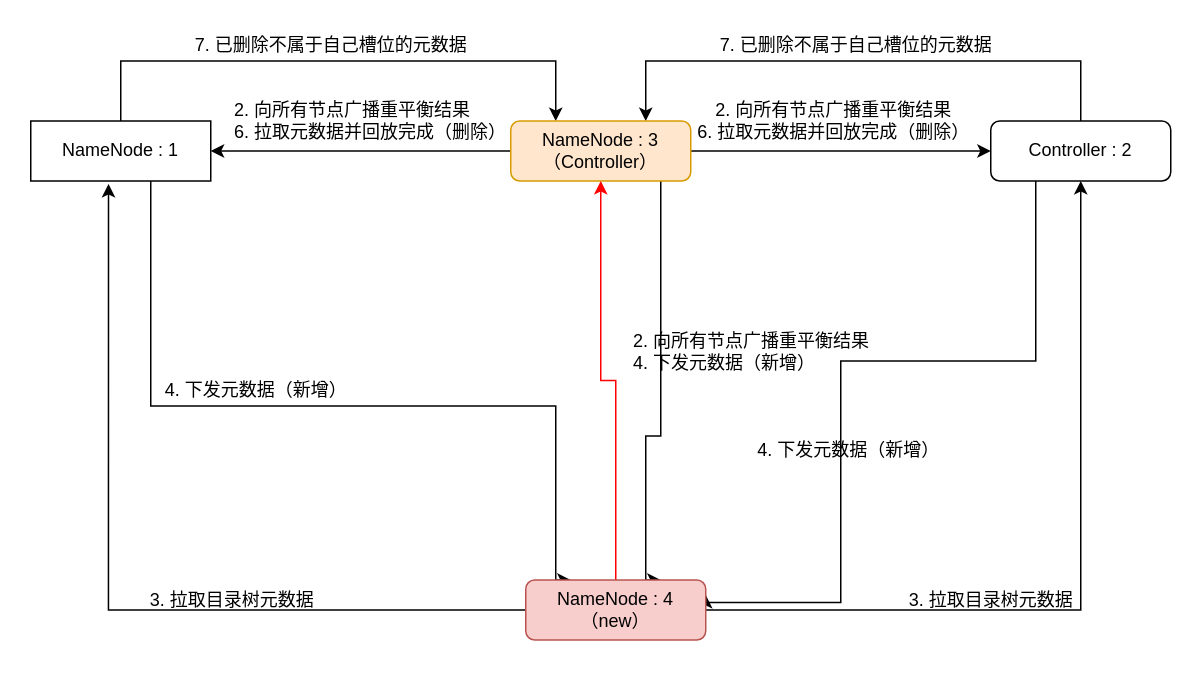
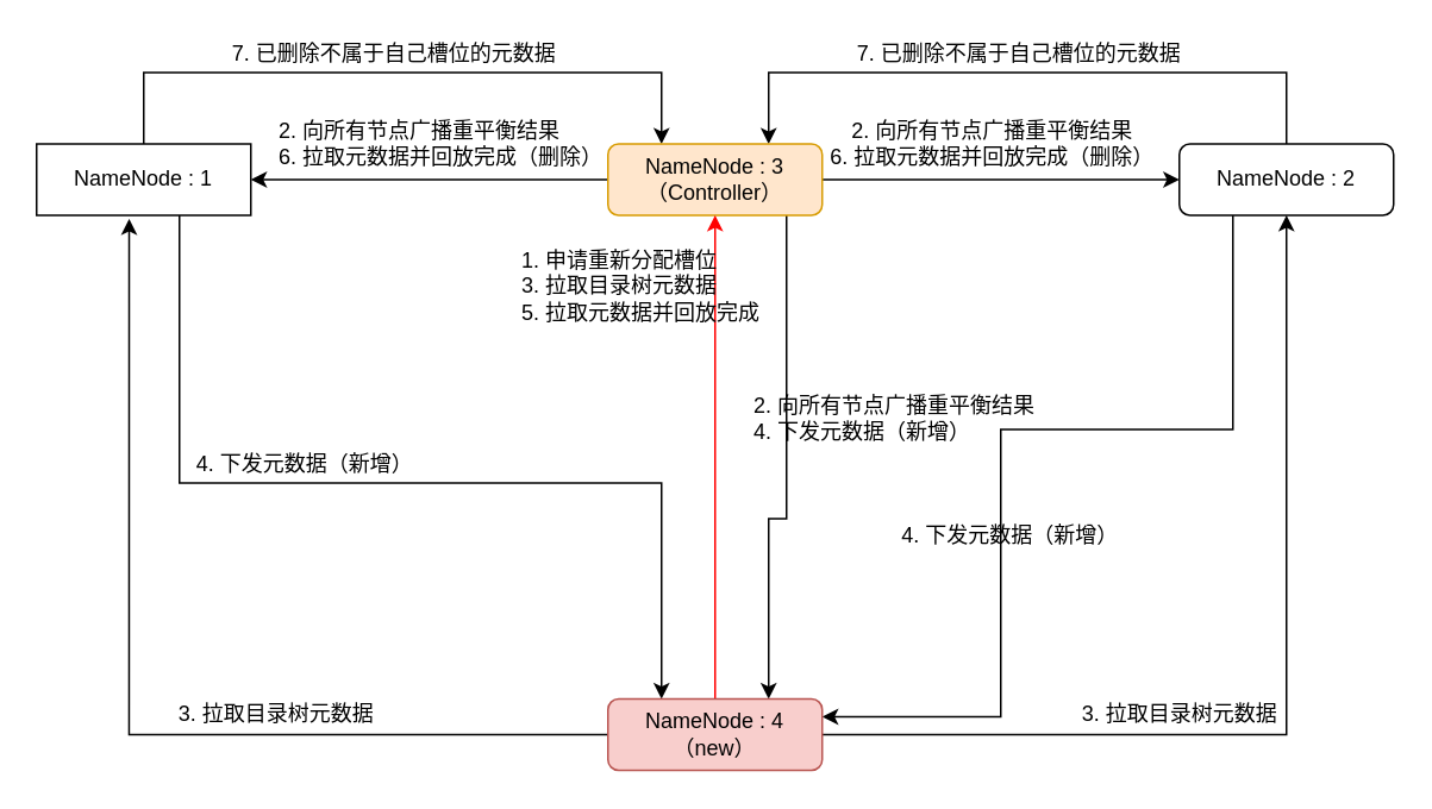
  <mxCell id="0" />
  <mxCell id="1" parent="0" />
  <mxCell id="2" style="edgeStyle=orthogonalEdgeStyle;rounded=0;orthogonalLoop=1;jettySize=auto;html=1;entryX=0.25;entryY=0;entryDx=0;entryDy=0;" edge="1" parent="1" source="4" target="15"><mxGeometry relative="1" as="geometry"><Array as="points"><mxPoint x="100" y="270" /><mxPoint x="370" y="270" /></Array></mxGeometry></mxCell>
  <mxCell id="3" style="edgeStyle=orthogonalEdgeStyle;rounded=0;orthogonalLoop=1;jettySize=auto;html=1;entryX=0.25;entryY=0;entryDx=0;entryDy=0;strokeColor=#000000;" edge="1" parent="1" source="4" target="11"><mxGeometry relative="1" as="geometry"><Array as="points"><mxPoint x="80" y="40" /><mxPoint x="370" y="40" /></Array></mxGeometry></mxCell>
  <mxCell id="4" value="NameNode : 1" style="whiteSpace=wrap;html=1;rounded=0;" vertex="1" parent="1"><mxGeometry x="20" y="80" width="120" height="40" as="geometry" /></mxCell>
  <mxCell id="5" style="edgeStyle=orthogonalEdgeStyle;rounded=0;orthogonalLoop=1;jettySize=auto;html=1;entryX=1;entryY=0.25;entryDx=0;entryDy=0;" edge="1" parent="1" source="7" target="15"><mxGeometry relative="1" as="geometry"><Array as="points"><mxPoint x="690" y="240" /><mxPoint x="560" y="240" /><mxPoint x="560" y="401" /></Array></mxGeometry></mxCell>
  <mxCell id="6" style="edgeStyle=orthogonalEdgeStyle;rounded=0;orthogonalLoop=1;jettySize=auto;html=1;entryX=0.75;entryY=0;entryDx=0;entryDy=0;strokeColor=#000000;" edge="1" parent="1" source="7" target="11"><mxGeometry relative="1" as="geometry"><Array as="points"><mxPoint x="720" y="40" /><mxPoint x="430" y="40" /></Array></mxGeometry></mxCell>
- <mxCell id="7" value="Controller : 2" style="rounded=1;whiteSpace=wrap;html=1;" vertex="1" parent="1"><mxGeometry x="660" y="80" width="120" height="40" as="geometry" /></mxCell>
+ <mxCell id="7" value="NameNode : 2" style="rounded=1;whiteSpace=wrap;html=1;" vertex="1" parent="1"><mxGeometry x="660" y="80" width="120" height="40" as="geometry" /></mxCell>
  <mxCell id="8" style="edgeStyle=orthogonalEdgeStyle;rounded=0;orthogonalLoop=1;jettySize=auto;html=1;entryX=1;entryY=0.5;entryDx=0;entryDy=0;" edge="1" parent="1" source="11" target="4"><mxGeometry relative="1" as="geometry" /></mxCell>
  <mxCell id="9" style="edgeStyle=orthogonalEdgeStyle;rounded=0;orthogonalLoop=1;jettySize=auto;html=1;entryX=0;entryY=0.5;entryDx=0;entryDy=0;" edge="1" parent="1" source="11" target="7"><mxGeometry relative="1" as="geometry" /></mxCell>
  <mxCell id="10" style="edgeStyle=orthogonalEdgeStyle;rounded=0;orthogonalLoop=1;jettySize=auto;html=1;entryX=0.75;entryY=0;entryDx=0;entryDy=0;" edge="1" parent="1" source="11" target="15"><mxGeometry relative="1" as="geometry"><Array as="points"><mxPoint x="440" y="290" /><mxPoint x="430" y="290" /></Array></mxGeometry></mxCell>
  <mxCell id="11" value="NameNode : 3&lt;br&gt;（Controller）" style="rounded=1;whiteSpace=wrap;html=1;fillColor=#ffe6cc;strokeColor=#d79b00;" vertex="1" parent="1"><mxGeometry x="340" y="80" width="120" height="40" as="geometry" /></mxCell>
  <mxCell id="12" style="edgeStyle=orthogonalEdgeStyle;rounded=0;orthogonalLoop=1;jettySize=auto;html=1;entryX=0.5;entryY=1;entryDx=0;entryDy=0;strokeColor=#FF0000;" edge="1" parent="1" source="15" target="11"><mxGeometry relative="1" as="geometry"><mxPoint x="340" y="150" as="targetPoint" /></mxGeometry></mxCell>
  <mxCell id="13" style="edgeStyle=orthogonalEdgeStyle;rounded=0;orthogonalLoop=1;jettySize=auto;html=1;entryX=0.432;entryY=1.05;entryDx=0;entryDy=0;entryPerimeter=0;" edge="1" parent="1" source="15" target="4"><mxGeometry relative="1" as="geometry" /></mxCell>
  <mxCell id="14" style="edgeStyle=orthogonalEdgeStyle;rounded=0;orthogonalLoop=1;jettySize=auto;html=1;" edge="1" parent="1" source="15" target="7"><mxGeometry relative="1" as="geometry" /></mxCell>
- <mxCell id="15" value="NameNode : 4&lt;br&gt;（new）" style="rounded=1;whiteSpace=wrap;html=1;fillColor=#f8cecc;strokeColor=#b85450;" vertex="1" parent="1"><mxGeometry x="350" y="386" width="120" height="40" as="geometry" /></mxCell>
+ <mxCell id="15" value="NameNode : 4&lt;br&gt;（new）" style="rounded=1;whiteSpace=wrap;html=1;fillColor=#f8cecc;strokeColor=#b85450;" vertex="1" parent="1"><mxGeometry x="340" y="391" width="120" height="40" as="geometry" /></mxCell>
+ <mxCell id="16" value="1. 申请重新分配槽位&lt;br&gt;3. 拉取目录树元数据&lt;br&gt;5. 拉取元数据并回放完成" style="text;html=1;align=left;verticalAlign=middle;resizable=0;points=[];autosize=1;strokeColor=none;fillColor=none;" vertex="1" parent="1"><mxGeometry x="290" y="135" width="150" height="50" as="geometry" /></mxCell>
  <mxCell id="17" value="2.&amp;nbsp;向所有节点广播重平衡结果&lt;br&gt;6. 拉取元数据并回放完成（删除）" style="text;html=1;align=left;verticalAlign=middle;resizable=0;points=[];autosize=1;strokeColor=none;fillColor=none;" vertex="1" parent="1"><mxGeometry x="153.5" y="65" width="200" height="30" as="geometry" /></mxCell>
  <mxCell id="18" value="2.&amp;nbsp;向所有节点广播重平衡结果&lt;br&gt;4. 下发元数据（新增）" style="text;html=1;align=left;verticalAlign=middle;resizable=0;points=[];autosize=1;strokeColor=none;fillColor=none;" vertex="1" parent="1"><mxGeometry x="420" y="219" width="170" height="30" as="geometry" /></mxCell>
  <mxCell id="19" value="2.&amp;nbsp;向所有节点广播重平衡结果&lt;br&gt;&lt;div style=&quot;text-align: left&quot;&gt;&lt;span&gt;6. 拉取元数据并回放完成（删除）&lt;/span&gt;&lt;/div&gt;" style="text;html=1;align=center;verticalAlign=middle;resizable=0;points=[];autosize=1;strokeColor=none;fillColor=none;" vertex="1" parent="1"><mxGeometry x="455" y="65" width="200" height="30" as="geometry" /></mxCell>
  <mxCell id="20" value="3. 拉取目录树元数据" style="text;html=1;align=center;verticalAlign=middle;resizable=0;points=[];autosize=1;strokeColor=none;fillColor=none;" vertex="1" parent="1"><mxGeometry x="94" y="390" width="120" height="20" as="geometry" /></mxCell>
  <mxCell id="21" value="3. 拉取目录树元数据" style="text;html=1;align=center;verticalAlign=middle;resizable=0;points=[];autosize=1;strokeColor=none;fillColor=none;" vertex="1" parent="1"><mxGeometry x="600" y="390" width="120" height="20" as="geometry" /></mxCell>
  <mxCell id="22" value="&lt;span style=&quot;text-align: left&quot;&gt;4. 下发元数据（新增）&lt;/span&gt;" style="text;html=1;align=center;verticalAlign=middle;resizable=0;points=[];autosize=1;strokeColor=none;fillColor=none;" vertex="1" parent="1"><mxGeometry x="100" y="250" width="140" height="20" as="geometry" /></mxCell>
  <mxCell id="23" value="&lt;span style=&quot;text-align: left&quot;&gt;4. 下发元数据（新增）&lt;/span&gt;" style="text;html=1;align=center;verticalAlign=middle;resizable=0;points=[];autosize=1;strokeColor=none;fillColor=none;" vertex="1" parent="1"><mxGeometry x="495" y="290" width="140" height="20" as="geometry" /></mxCell>
  <mxCell id="24" value="7. 已删除不属于自己槽位的元数据" style="text;html=1;align=center;verticalAlign=middle;resizable=0;points=[];autosize=1;strokeColor=none;fillColor=none;" vertex="1" parent="1"><mxGeometry x="120" y="20" width="200" height="20" as="geometry" /></mxCell>
  <mxCell id="25" value="7. 已删除不属于自己槽位的元数据" style="text;html=1;align=center;verticalAlign=middle;resizable=0;points=[];autosize=1;strokeColor=none;fillColor=none;" vertex="1" parent="1"><mxGeometry x="470" y="20" width="200" height="20" as="geometry" /></mxCell>
